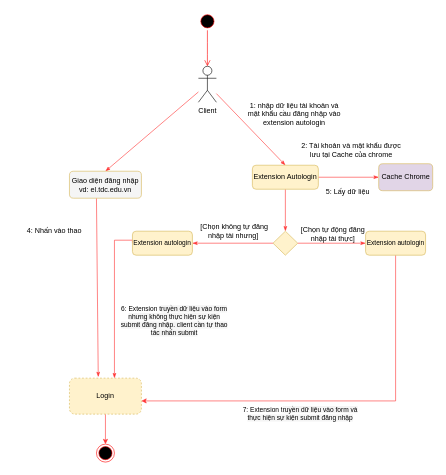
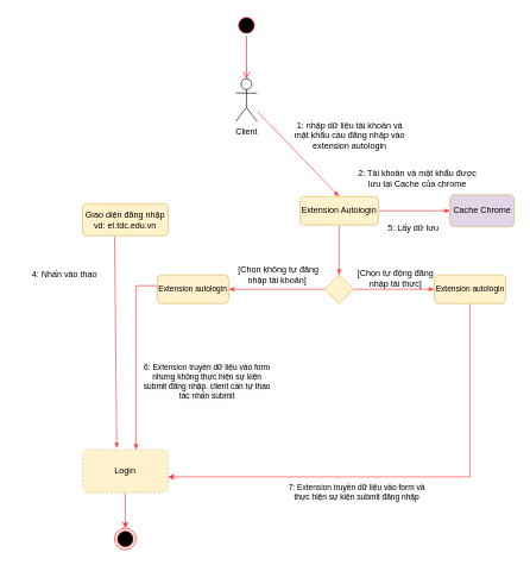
  <mxCell id="0" />
  <mxCell id="1" parent="0" />
  <mxCell id="2" value="Client" style="shape=umlActor;verticalLabelPosition=bottom;verticalAlign=top;html=1;outlineConnect=0;" parent="1" vertex="1"><mxGeometry x="330" y="110" width="30" height="60" as="geometry" /></mxCell>
  <mxCell id="3" style="edgeStyle=orthogonalEdgeStyle;rounded=0;orthogonalLoop=1;jettySize=auto;html=1;entryX=0.5;entryY=0;entryDx=0;entryDy=0;endArrow=classicThin;endFill=1;strokeColor=#FF3333;exitX=0.5;exitY=1;exitDx=0;exitDy=0;" parent="1" source="21" target="14" edge="1"><mxGeometry relative="1" as="geometry"><mxPoint x="474.995" y="320" as="sourcePoint" /></mxGeometry></mxCell>
  <mxCell id="4" value="1: nhập dữ liệu tài khoản và mật khẩu cầu đăng nhập vào extension autologin" style="text;html=1;strokeColor=none;fillColor=none;align=center;verticalAlign=middle;whiteSpace=wrap;rounded=0;" parent="1" vertex="1"><mxGeometry x="410" y="180" width="160" height="20" as="geometry" /></mxCell>
  <mxCell id="5" value="2: Tài khoản và mật khẩu được lưu tại Cache của chrome" style="text;html=1;strokeColor=none;fillColor=none;align=center;verticalAlign=middle;whiteSpace=wrap;rounded=0;" parent="1" vertex="1"><mxGeometry x="500" y="240" width="170" height="20" as="geometry" /></mxCell>
- <mxCell id="6" value="" style="endArrow=classicThin;html=1;strokeColor=#FF3333;entryX=0.5;entryY=0;entryDx=0;entryDy=0;endFill=1;" parent="1" source="2" target="20" edge="1"><mxGeometry width="50" height="50" relative="1" as="geometry"><mxPoint x="580" y="170" as="sourcePoint" /><mxPoint x="190" y="280" as="targetPoint" /></mxGeometry></mxCell>
  <mxCell id="7" value="" style="endArrow=classicThin;html=1;strokeColor=#FF3333;entryX=0.5;entryY=0;entryDx=0;entryDy=0;endFill=1;" parent="1" source="2" target="21" edge="1"><mxGeometry width="50" height="50" relative="1" as="geometry"><mxPoint x="580" y="170" as="sourcePoint" /><mxPoint x="450" y="260" as="targetPoint" /></mxGeometry></mxCell>
  <mxCell id="8" value="" style="endArrow=classicThin;html=1;strokeColor=#FF3333;exitX=1;exitY=0.5;exitDx=0;exitDy=0;endFill=1;" parent="1" source="21" target="22" edge="1"><mxGeometry width="50" height="50" relative="1" as="geometry"><mxPoint x="530" y="295" as="sourcePoint" /><mxPoint x="620" y="295" as="targetPoint" /></mxGeometry></mxCell>
  <mxCell id="9" value="4: Nhấn vào thao" style="text;html=1;strokeColor=none;fillColor=none;align=center;verticalAlign=middle;whiteSpace=wrap;rounded=0;" parent="1" vertex="1"><mxGeometry x="20" y="375" width="140" height="20" as="geometry" /></mxCell>
  <mxCell id="10" value="[Chọn tự động đăng nhập tài thực]" style="text;html=1;strokeColor=none;fillColor=none;align=center;verticalAlign=middle;whiteSpace=wrap;rounded=0;" parent="1" vertex="1"><mxGeometry x="500" y="380" width="108.75" height="20" as="geometry" /></mxCell>
- <mxCell id="11" value="5: Lấy dữ liệu&amp;nbsp;" style="text;html=1;strokeColor=none;fillColor=none;align=center;verticalAlign=middle;whiteSpace=wrap;rounded=0;" parent="1" vertex="1"><mxGeometry x="495.62" y="310" width="170" height="20" as="geometry" /></mxCell>
+ <mxCell id="11" value="5: Lấy dữ lưu&amp;nbsp;" style="text;html=1;strokeColor=none;fillColor=none;align=center;verticalAlign=middle;whiteSpace=wrap;rounded=0;" parent="1" vertex="1"><mxGeometry x="495.62" y="310" width="170" height="20" as="geometry" /></mxCell>
  <mxCell id="12" style="edgeStyle=orthogonalEdgeStyle;rounded=0;orthogonalLoop=1;jettySize=auto;html=1;entryX=0;entryY=0.5;entryDx=0;entryDy=0;endArrow=classicThin;endFill=1;strokeColor=#FF3333;" parent="1" source="14" target="25" edge="1"><mxGeometry relative="1" as="geometry"><mxPoint x="610.63" y="405" as="targetPoint" /></mxGeometry></mxCell>
  <mxCell id="13" style="edgeStyle=orthogonalEdgeStyle;rounded=0;orthogonalLoop=1;jettySize=auto;html=1;endArrow=classicThin;endFill=1;strokeColor=#FF3333;fontSize=11;entryX=1;entryY=0.5;entryDx=0;entryDy=0;" parent="1" source="14" target="23" edge="1"><mxGeometry relative="1" as="geometry"><mxPoint x="330" y="405" as="targetPoint" /></mxGeometry></mxCell>
  <mxCell id="14" value="" style="rhombus;whiteSpace=wrap;html=1;fillColor=#fff2cc;strokeColor=#d6b656;" parent="1" vertex="1"><mxGeometry x="454.37" y="385" width="41.25" height="40" as="geometry" /></mxCell>
- <mxCell id="15" value="[Chọn không tự đăng nhập tài nhưng]&amp;nbsp;" style="text;html=1;strokeColor=none;fillColor=none;align=center;verticalAlign=middle;whiteSpace=wrap;rounded=0;" parent="1" vertex="1"><mxGeometry x="320" y="375" width="140" height="20" as="geometry" /></mxCell>
+ <mxCell id="15" value="[Chọn không tự đăng nhập tài khoản]&amp;nbsp;" style="text;html=1;strokeColor=none;fillColor=none;align=center;verticalAlign=middle;whiteSpace=wrap;rounded=0;" parent="1" vertex="1"><mxGeometry x="320" y="375" width="140" height="20" as="geometry" /></mxCell>
  <mxCell id="16" value="&lt;font style=&quot;font-size: 11px&quot;&gt;6: Extension t&lt;span style=&quot;background-color: rgb(245 , 245 , 245) ; font-size: 11px&quot;&gt;ruyền dữ liệu vào form nhưng không thực hiện sự kiện submit đăng nhập. client cần tự thao tác nhấn submit&lt;/span&gt;&lt;/font&gt;" style="text;html=1;strokeColor=none;fillColor=none;align=center;verticalAlign=middle;whiteSpace=wrap;rounded=0;fontSize=11;" parent="1" vertex="1"><mxGeometry x="200" y="525" width="180" height="20" as="geometry" /></mxCell>
  <mxCell id="17" value="" style="endArrow=none;html=1;strokeColor=#FF3333;entryX=0.25;entryY=1;entryDx=0;entryDy=0;exitX=0.4;exitY=-0.033;exitDx=0;exitDy=0;exitPerimeter=0;endFill=0;startArrow=classicThin;startFill=1;" parent="1" source="27" edge="1"><mxGeometry width="50" height="50" relative="1" as="geometry"><mxPoint x="162.5" y="630" as="sourcePoint" /><mxPoint x="160" y="330" as="targetPoint" /></mxGeometry></mxCell>
  <mxCell id="18" value="&lt;font style=&quot;font-size: 11px&quot;&gt;7: Extension t&lt;span style=&quot;background-color: rgb(245 , 245 , 245) ; font-size: 11px&quot;&gt;ruyền dữ liệu vào form và thực hiện sự kiện submit đăng nhập&lt;/span&gt;&lt;/font&gt;" style="text;html=1;strokeColor=none;fillColor=none;align=center;verticalAlign=middle;whiteSpace=wrap;rounded=0;fontSize=11;" parent="1" vertex="1"><mxGeometry x="400" y="680" width="200" height="20" as="geometry" /></mxCell>
  <mxCell id="19" style="edgeStyle=orthogonalEdgeStyle;rounded=0;orthogonalLoop=1;jettySize=auto;html=1;endArrow=classicThin;endFill=1;strokeColor=#FF3333;fontSize=11;exitX=0;exitY=0.5;exitDx=0;exitDy=0;" parent="1" source="23" target="27" edge="1"><mxGeometry relative="1" as="geometry"><Array as="points"><mxPoint x="220" y="400" /><mxPoint x="190" y="400" /></Array><mxPoint x="220" y="400" as="sourcePoint" /><mxPoint x="190" y="630" as="targetPoint" /></mxGeometry></mxCell>
- <mxCell id="20" value="&lt;span style=&quot;font-family: &amp;#34;helvetica&amp;#34;&quot;&gt;Giao diện đăng nhập&lt;/span&gt;&lt;br style=&quot;font-family: &amp;#34;helvetica&amp;#34;&quot;&gt;&lt;span style=&quot;font-family: &amp;#34;helvetica&amp;#34;&quot;&gt;vd: el.tdc.edu.vn&lt;/span&gt;" style="rounded=1;whiteSpace=wrap;html=1;strokeColor=#d6b656;fillColor=#f5f5f5;" vertex="1" parent="1"><mxGeometry x="115" y="285" width="120" height="45" as="geometry" /></mxCell>
+ <mxCell id="20" value="&lt;span style=&quot;font-family: &amp;#34;helvetica&amp;#34;&quot;&gt;Giao diện đăng nhập&lt;/span&gt;&lt;br style=&quot;font-family: &amp;#34;helvetica&amp;#34;&quot;&gt;&lt;span style=&quot;font-family: &amp;#34;helvetica&amp;#34;&quot;&gt;vd: el.tdc.edu.vn&lt;/span&gt;" style="rounded=1;whiteSpace=wrap;html=1;strokeColor=#d6b656;fillColor=#fff2cc;" vertex="1" parent="1"><mxGeometry x="115" y="285" width="120" height="45" as="geometry" /></mxCell>
  <mxCell id="21" value="Extension Autologin" style="rounded=1;whiteSpace=wrap;html=1;fillColor=#fff2cc;strokeColor=#d6b656;" vertex="1" parent="1"><mxGeometry x="419.99" y="275" width="110" height="40" as="geometry" /></mxCell>
  <mxCell id="22" value="Cache Chrome" style="rounded=1;whiteSpace=wrap;html=1;fillColor=#e1d5e7;strokeColor=#d6b656;" vertex="1" parent="1"><mxGeometry x="630.63" y="272.5" width="90" height="45" as="geometry" /></mxCell>
  <mxCell id="23" value="&lt;span style=&quot;font-family: &amp;#34;helvetica&amp;#34; ; font-size: 11px&quot;&gt;Extension autologin&lt;/span&gt;" style="rounded=1;whiteSpace=wrap;html=1;fillColor=#fff2cc;strokeColor=#d6b656;" vertex="1" parent="1"><mxGeometry x="220" y="385" width="100" height="40" as="geometry" /></mxCell>
  <mxCell id="24" style="edgeStyle=orthogonalEdgeStyle;rounded=0;orthogonalLoop=1;jettySize=auto;html=1;entryX=1;entryY=0.633;entryDx=0;entryDy=0;entryPerimeter=0;strokeColor=#FF3333;" edge="1" parent="1" source="25" target="27"><mxGeometry relative="1" as="geometry"><Array as="points"><mxPoint x="659" y="668" /></Array></mxGeometry></mxCell>
  <mxCell id="25" value="&lt;span style=&quot;font-family: &amp;#34;helvetica&amp;#34; ; font-size: 11px&quot;&gt;Extension autologin&lt;/span&gt;" style="rounded=1;whiteSpace=wrap;html=1;fillColor=#fff2cc;strokeColor=#d6b656;" vertex="1" parent="1"><mxGeometry x="608.75" y="385" width="100" height="40" as="geometry" /></mxCell>
  <mxCell id="26" style="edgeStyle=orthogonalEdgeStyle;rounded=0;orthogonalLoop=1;jettySize=auto;html=1;strokeColor=#FF3333;" edge="1" parent="1" source="27" target="30"><mxGeometry relative="1" as="geometry" /></mxCell>
  <mxCell id="27" value="Login" style="rounded=1;whiteSpace=wrap;html=1;fillColor=#fff2cc;strokeColor=#d6b656;dashed=1;" vertex="1" parent="1"><mxGeometry x="115" y="630" width="120" height="60" as="geometry" /></mxCell>
  <mxCell id="28" value="" style="ellipse;html=1;shape=startState;fillColor=#000000;strokeColor=#ff0000;" vertex="1" parent="1"><mxGeometry x="330" y="20" width="30" height="30" as="geometry" /></mxCell>
  <mxCell id="29" value="" style="edgeStyle=orthogonalEdgeStyle;html=1;verticalAlign=bottom;endArrow=open;endSize=8;strokeColor=#ff0000;" edge="1" source="28" parent="1"><mxGeometry relative="1" as="geometry"><mxPoint x="345" y="110" as="targetPoint" /></mxGeometry></mxCell>
  <mxCell id="30" value="" style="ellipse;html=1;shape=endState;fillColor=#000000;strokeColor=#ff0000;" vertex="1" parent="1"><mxGeometry x="160" y="740" width="30" height="30" as="geometry" /></mxCell>
